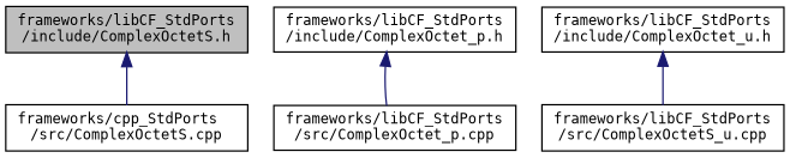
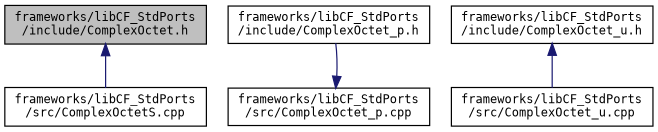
  digraph {
    fontname="DejaVu Sans Mono"
    node [color=black fillcolor=white fontname="DejaVu Sans Mono" fontsize=10 shape=record style=filled]
    edge [color=midnightblue dir=back fontname="DejaVu Sans Mono" fontsize=10 labelfontname=Helvetica labelfontsize=10 style=solid]
-   n1 [fillcolor=grey75 fontcolor=black height=0.2 label="frameworks/libCF_StdPorts\l/include/ComplexOctetS.h" width=0.4]
-   n2 [height=0.2 label="frameworks/cpp_StdPorts\l/src/ComplexOctetS.cpp" width=0.4]
+   n1 [fillcolor=grey75 fontcolor=black height=0.2 label="frameworks/libCF_StdPorts\l/include/ComplexOctet.h" width=0.4]
+   n2 [height=0.2 label="frameworks/libCF_StdPorts\l/src/ComplexOctetS.cpp" width=0.4]
    n3 [height=0.2 label="frameworks/libCF_StdPorts\l/include/ComplexOctet_p.h" width=0.4]
    n4 [height=0.2 label="frameworks/libCF_StdPorts\l/src/ComplexOctet_p.cpp" width=0.4]
    n5 [height=0.2 label="frameworks/libCF_StdPorts\l/include/ComplexOctet_u.h" width=0.4]
-   n6 [height=0.2 label="frameworks/libCF_StdPorts\l/src/ComplexOctetS_u.cpp" width=0.4]
+   n6 [height=0.2 label="frameworks/libCF_StdPorts\l/src/ComplexOctet_u.cpp" width=0.4]
    n1 -> n2
-   n3 -> n4
+   n4 -> n3
    n5 -> n6
  }
